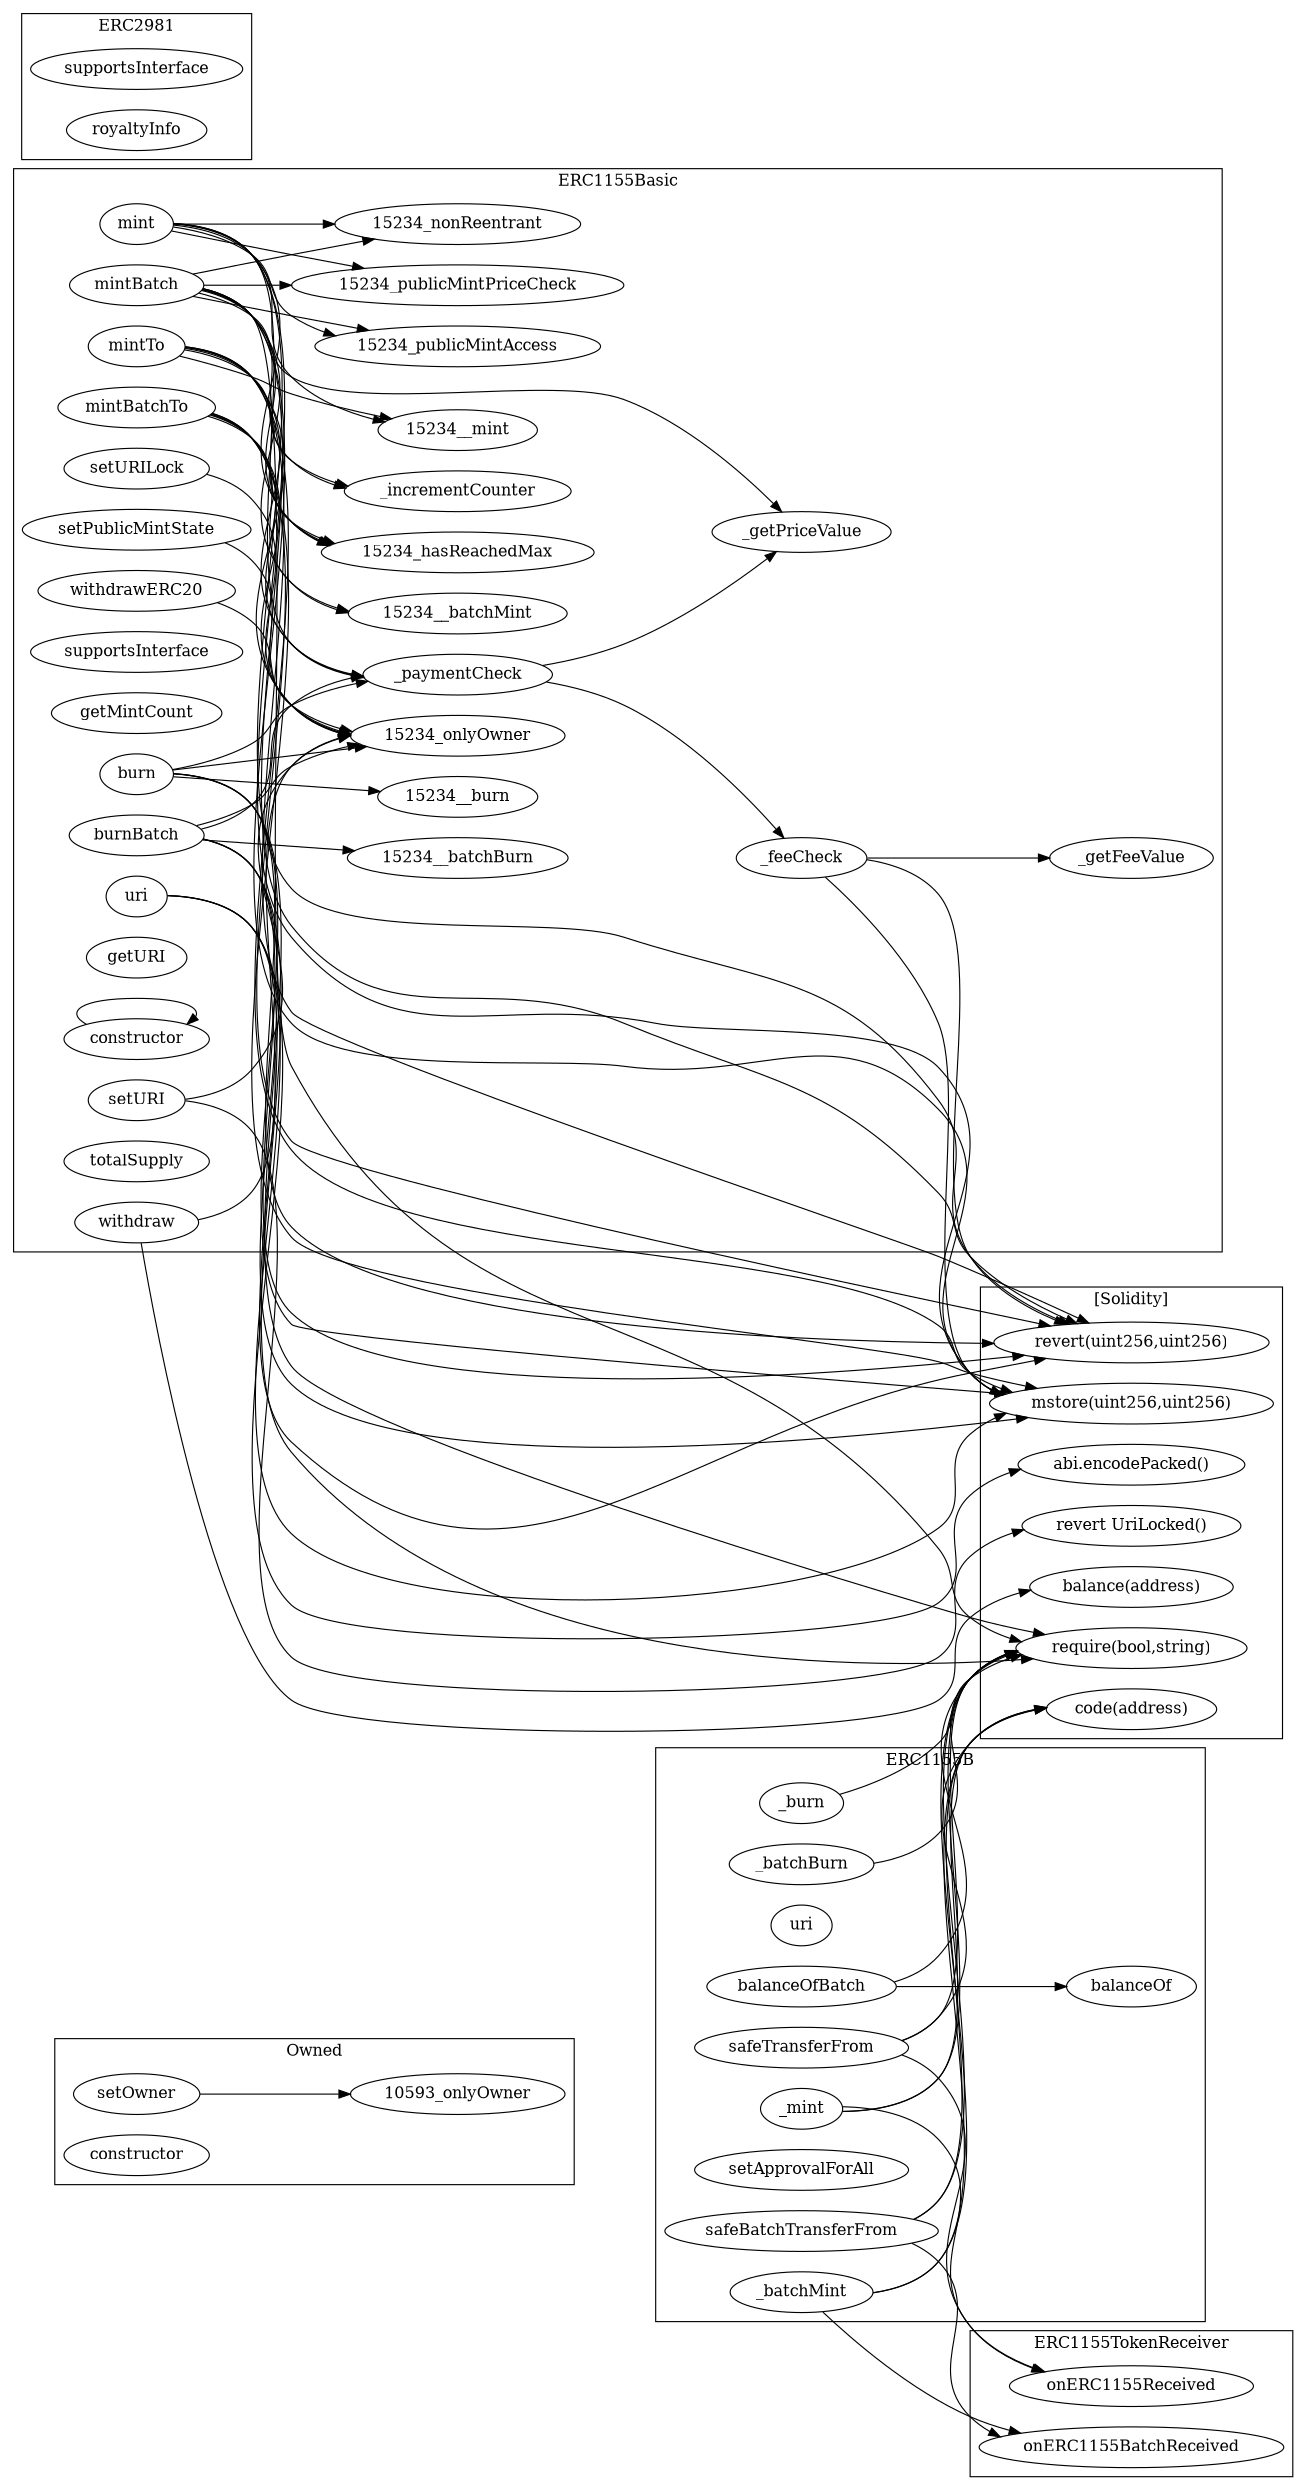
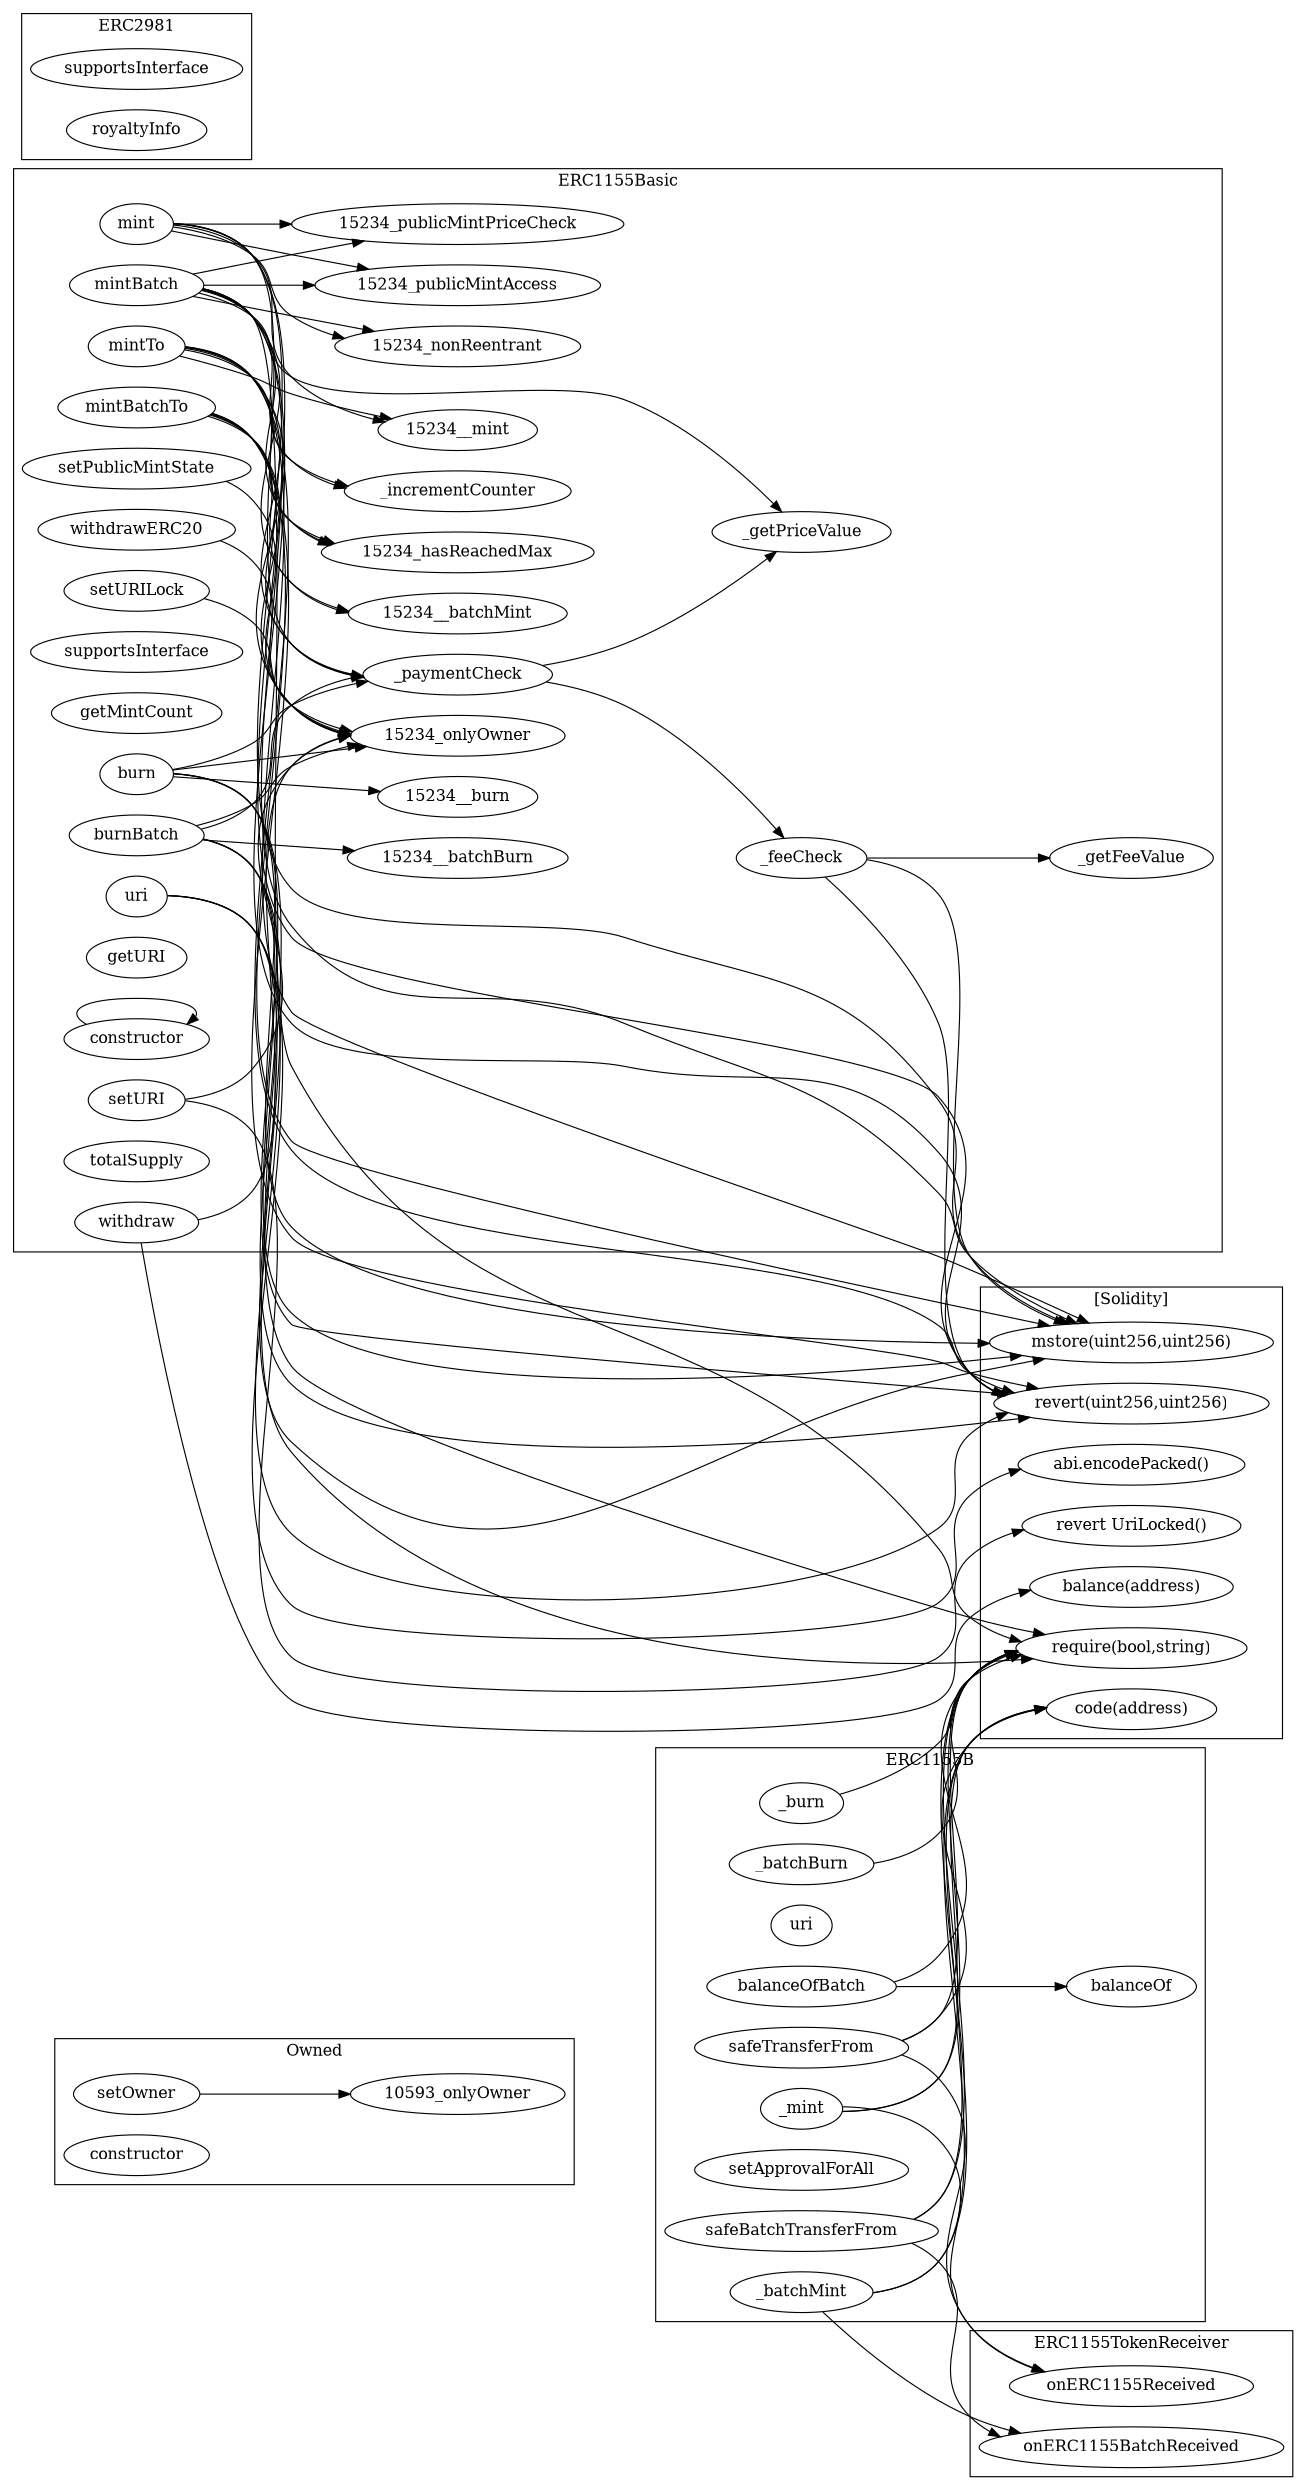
  strict digraph {
    rankdir=LR
    n1 [label=setOwner]
    "10593_onlyOwner"
    n3 [label=constructor]
    n4 [label=_feeCheck]
    n5 [label=_getFeeValue]
    n6 [label=burn]
    n7 [label=_paymentCheck]
    "15234_onlyOwner"
    "15234__burn"
    n10 [label=uri]
    n11 [label=burnBatch]
    "15234__batchBurn"
    n13 [label=withdrawERC20]
    n14 [label=_getPriceValue]
    n15 [label=mint]
    n16 [label=_incrementCounter]
    "15234_hasReachedMax"
    "15234__mint"
    "15234_publicMintPriceCheck"
    "15234_nonReentrant"
    "15234_publicMintAccess"
    n22 [label=setURILock]
    n23 [label=mintBatchTo]
    "15234__batchMint"
    n25 [label=supportsInterface]
    n26 [label=getMintCount]
    n27 [label=setPublicMintState]
    n28 [label=mintBatch]
    n29 [label=setURI]
    n30 [label=getURI]
    n31 [label=constructor]
    n32 [label=mintTo]
    n33 [label=totalSupply]
    n34 [label=withdraw]
    n35 [label=supportsInterface]
    n36 [label=royaltyInfo]
    n37 [label=_mint]
    n38 [label=_batchMint]
    n39 [label=uri]
    n40 [label=balanceOfBatch]
    n41 [label=balanceOf]
    n42 [label=safeTransferFrom]
    n43 [label=_batchBurn]
    n44 [label=setApprovalForAll]
    n45 [label=safeBatchTransferFrom]
    n46 [label=_burn]
    n47 [label=onERC1155BatchReceived]
    n48 [label=onERC1155Received]
    "revert(uint256,uint256)"
    "mstore(uint256,uint256)"
    "require(bool,string)"
    "abi.encodePacked()"
    "revert UriLocked()"
    "balance(address)"
    "code(address)"
    subgraph cluster_1 {
      label=Owned
      n1
      "10593_onlyOwner"
      n3
    }
    subgraph cluster_2 {
      label=ERC1155Basic
      n4
      n5
      n6
      n7
      "15234_onlyOwner"
      "15234__burn"
      n10
      n11
      "15234__batchBurn"
      n13
      n14
      n15
      n16
      "15234_hasReachedMax"
      "15234__mint"
      "15234_publicMintPriceCheck"
      "15234_nonReentrant"
      "15234_publicMintAccess"
      n22
      n23
      "15234__batchMint"
      n25
      n26
      n27
      n28
      n29
      n30
      n31
      n32
      n33
      n34
    }
    subgraph cluster_3 {
      label=ERC2981
      n35
      n36
    }
    subgraph cluster_4 {
      label=ERC1155B
      n37
      n38
      n39
      n40
      n41
      n42
      n43
      n44
      n45
      n46
    }
    subgraph cluster_5 {
      label=ERC1155TokenReceiver
      n47
      n48
    }
    subgraph cluster_6 {
      label="[Solidity]"
      "revert(uint256,uint256)"
      "mstore(uint256,uint256)"
      "require(bool,string)"
      "abi.encodePacked()"
      "revert UriLocked()"
      "balance(address)"
      "code(address)"
    }
    n1 -> "10593_onlyOwner"
    n4 -> n5
    n4 -> "revert(uint256,uint256)"
    n4 -> "mstore(uint256,uint256)"
    n6 -> n7
    n6 -> "15234_onlyOwner"
    n6 -> "15234__burn"
    n6 -> "revert(uint256,uint256)"
    n6 -> "mstore(uint256,uint256)"
    n6 -> "require(bool,string)"
    n7 -> n4
    n7 -> n14
    n10 -> "revert(uint256,uint256)"
    n10 -> "mstore(uint256,uint256)"
    n10 -> "abi.encodePacked()"
    n11 -> n7
    n11 -> "15234_onlyOwner"
    n11 -> "15234__batchBurn"
    n11 -> "revert(uint256,uint256)"
    n11 -> "mstore(uint256,uint256)"
    n11 -> "require(bool,string)"
    n13 -> "15234_onlyOwner"
    n15 -> n7
-   n15 -> "15234_hasReachedMax"
    n15 -> "15234__mint"
    n15 -> "15234_publicMintPriceCheck"
    n15 -> "15234_nonReentrant"
    n15 -> "15234_publicMintAccess"
    n15 -> "revert(uint256,uint256)"
    n15 -> "mstore(uint256,uint256)"
    n22 -> "15234_onlyOwner"
    n23 -> n7
    n23 -> "15234_onlyOwner"
    n23 -> "15234_hasReachedMax"
    n23 -> "15234__batchMint"
    n23 -> "revert(uint256,uint256)"
    n23 -> "mstore(uint256,uint256)"
    n27 -> "15234_onlyOwner"
    n28 -> n14
    n28 -> n16
    n28 -> "15234_hasReachedMax"
    n28 -> "15234_publicMintPriceCheck"
    n28 -> "15234_nonReentrant"
    n28 -> "15234_publicMintAccess"
    n28 -> "15234__batchMint"
    n28 -> "revert(uint256,uint256)"
    n28 -> "mstore(uint256,uint256)"
    n28 -> "require(bool,string)"
    n29 -> "15234_onlyOwner"
    n29 -> "revert UriLocked()"
    n31 -> n31
    n32 -> n7
    n32 -> "15234_onlyOwner"
    n32 -> n16
    n32 -> "15234_hasReachedMax"
    n32 -> "15234__mint"
    n32 -> "revert(uint256,uint256)"
    n32 -> "mstore(uint256,uint256)"
    n34 -> "15234_onlyOwner"
    n34 -> "balance(address)"
    n37 -> n48
    n37 -> "require(bool,string)"
    n37 -> "code(address)"
    n38 -> n47
    n38 -> "require(bool,string)"
    n38 -> "code(address)"
    n40 -> n41
    n40 -> "require(bool,string)"
    n42 -> n48
    n42 -> "require(bool,string)"
    n42 -> "code(address)"
    n43 -> "require(bool,string)"
    n45 -> n47
    n45 -> "require(bool,string)"
    n45 -> "code(address)"
    n46 -> "require(bool,string)"
  }
